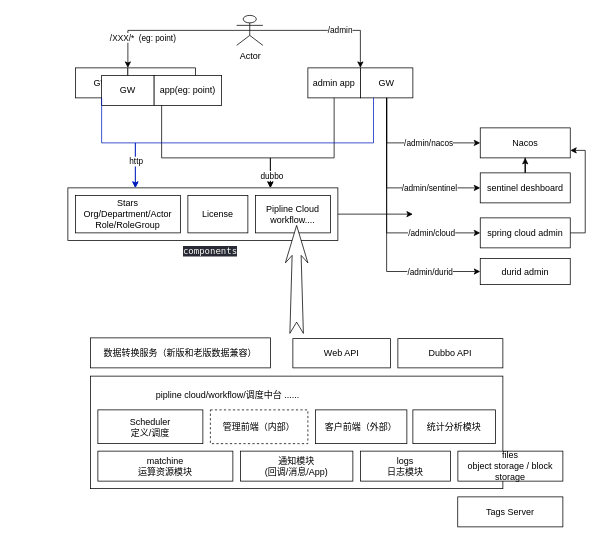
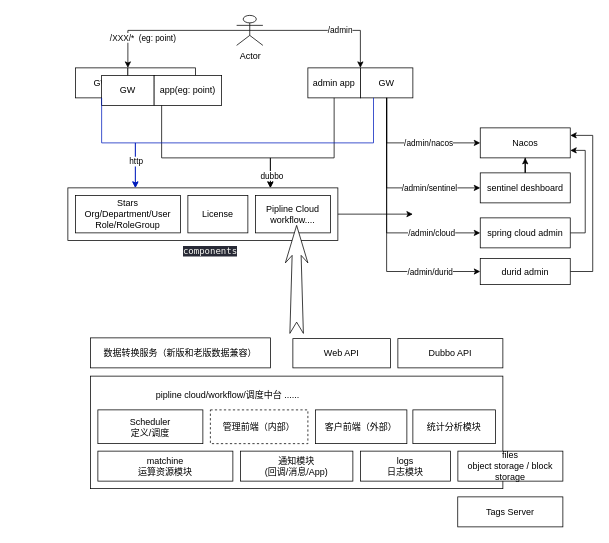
  <mxCell id="0" />
  <mxCell id="1" parent="0" />
  <mxCell id="2" value="Nacos" style="rounded=0;whiteSpace=wrap;html=1;" parent="1" vertex="1"><mxGeometry x="639.83" y="170" width="120" height="40" as="geometry" /></mxCell>
  <mxCell id="3" style="edgeStyle=orthogonalEdgeStyle;rounded=0;orthogonalLoop=1;jettySize=auto;html=1;exitX=1;exitY=0.5;exitDx=0;exitDy=0;entryX=1;entryY=0.75;entryDx=0;entryDy=0;" parent="1" source="4" target="2" edge="1"><mxGeometry relative="1" as="geometry" /></mxCell>
  <mxCell id="4" value="spring cloud&amp;nbsp;admin" style="rounded=0;whiteSpace=wrap;html=1;" parent="1" vertex="1"><mxGeometry x="639.83" y="290" width="120" height="40" as="geometry" /></mxCell>
  <mxCell id="5" style="edgeStyle=orthogonalEdgeStyle;rounded=0;orthogonalLoop=1;jettySize=auto;html=1;exitX=0.5;exitY=1;exitDx=0;exitDy=0;entryX=0;entryY=0.5;entryDx=0;entryDy=0;" parent="1" source="21" target="2" edge="1"><mxGeometry relative="1" as="geometry" /></mxCell>
  <mxCell id="6" value="/admin/nacos" style="edgeLabel;html=1;align=center;verticalAlign=middle;resizable=0;points=[];" parent="5" vertex="1" connectable="0"><mxGeometry x="0.557" y="-2" relative="1" as="geometry"><mxPoint x="-29" y="-2" as="offset" /></mxGeometry></mxCell>
  <mxCell id="7" style="edgeStyle=orthogonalEdgeStyle;rounded=0;orthogonalLoop=1;jettySize=auto;html=1;exitX=0.5;exitY=0.5;exitDx=0;exitDy=0;exitPerimeter=0;entryX=0;entryY=0;entryDx=0;entryDy=0;" parent="1" source="10" target="21" edge="1"><mxGeometry relative="1" as="geometry" /></mxCell>
  <mxCell id="8" value="/admin" style="edgeLabel;html=1;align=center;verticalAlign=middle;resizable=0;points=[];" parent="7" vertex="1" connectable="0"><mxGeometry x="0.273" y="1" relative="1" as="geometry"><mxPoint x="-6" as="offset" /></mxGeometry></mxCell>
  <mxCell id="9" value="/XXX/*&amp;nbsp; (eg: point)" style="edgeStyle=orthogonalEdgeStyle;rounded=0;orthogonalLoop=1;jettySize=auto;html=1;exitX=0.5;exitY=0.5;exitDx=0;exitDy=0;exitPerimeter=0;entryX=1;entryY=0;entryDx=0;entryDy=0;" parent="1" source="10" target="14" edge="1"><mxGeometry x="0.343" y="10" relative="1" as="geometry"><mxPoint as="offset" /></mxGeometry></mxCell>
  <mxCell id="10" value="Actor" style="shape=umlActor;verticalLabelPosition=bottom;verticalAlign=top;html=1;outlineConnect=0;" parent="1" vertex="1"><mxGeometry x="315" y="20" width="35" height="40" as="geometry" /></mxCell>
  <mxCell id="11" style="edgeStyle=orthogonalEdgeStyle;rounded=0;orthogonalLoop=1;jettySize=auto;html=1;exitX=0.5;exitY=0;exitDx=0;exitDy=0;" parent="1" source="12" target="2" edge="1"><mxGeometry relative="1" as="geometry" /></mxCell>
  <mxCell id="12" value="sentinel deshboard" style="rounded=0;whiteSpace=wrap;html=1;" parent="1" vertex="1"><mxGeometry x="639.83" y="230" width="120" height="40" as="geometry" /></mxCell>
  <mxCell id="13" value="" style="group" parent="1" vertex="1" connectable="0"><mxGeometry x="100" y="90" width="195" height="50" as="geometry" /></mxCell>
  <mxCell id="14" value="GW" style="rounded=0;whiteSpace=wrap;html=1;" parent="13" vertex="1"><mxGeometry width="70" height="40" as="geometry" /></mxCell>
  <mxCell id="15" value="app(eg: point)" style="rounded=0;whiteSpace=wrap;html=1;" parent="13" vertex="1"><mxGeometry x="70" width="90" height="40" as="geometry" /></mxCell>
  <mxCell id="16" value="" style="group" parent="13" vertex="1" connectable="0"><mxGeometry x="35" y="10" width="160" height="40" as="geometry" /></mxCell>
  <mxCell id="17" value="GW" style="rounded=0;whiteSpace=wrap;html=1;" parent="16" vertex="1"><mxGeometry width="70" height="40" as="geometry" /></mxCell>
  <mxCell id="18" value="app(eg: point)" style="rounded=0;whiteSpace=wrap;html=1;" parent="16" vertex="1"><mxGeometry x="70" width="90" height="40" as="geometry" /></mxCell>
  <mxCell id="19" value="" style="group" parent="1" vertex="1" connectable="0"><mxGeometry x="410" y="90" width="140" height="40" as="geometry" /></mxCell>
  <mxCell id="20" value="admin app" style="rounded=0;whiteSpace=wrap;html=1;" parent="19" vertex="1"><mxGeometry width="70" height="40" as="geometry" /></mxCell>
  <mxCell id="21" value="GW" style="rounded=0;whiteSpace=wrap;html=1;" parent="19" vertex="1"><mxGeometry x="70" width="70" height="40" as="geometry" /></mxCell>
  <mxCell id="22" style="edgeStyle=orthogonalEdgeStyle;rounded=0;orthogonalLoop=1;jettySize=auto;html=1;exitX=0.5;exitY=1;exitDx=0;exitDy=0;entryX=0;entryY=0.5;entryDx=0;entryDy=0;" parent="1" source="21" target="12" edge="1"><mxGeometry relative="1" as="geometry" /></mxCell>
  <mxCell id="23" value="/admin/sentinel" style="edgeLabel;html=1;align=center;verticalAlign=middle;resizable=0;points=[];" parent="22" vertex="1" connectable="0"><mxGeometry x="0.74" y="-2" relative="1" as="geometry"><mxPoint x="-37" y="-2" as="offset" /></mxGeometry></mxCell>
  <mxCell id="24" style="edgeStyle=orthogonalEdgeStyle;rounded=0;orthogonalLoop=1;jettySize=auto;html=1;exitX=0.5;exitY=1;exitDx=0;exitDy=0;entryX=0;entryY=0.5;entryDx=0;entryDy=0;" parent="1" source="21" target="4" edge="1"><mxGeometry relative="1" as="geometry" /></mxCell>
  <mxCell id="25" value="/admin/cloud" style="edgeLabel;html=1;align=center;verticalAlign=middle;resizable=0;points=[];" parent="24" vertex="1" connectable="0"><mxGeometry x="0.447" y="-1" relative="1" as="geometry"><mxPoint x="18" y="-1" as="offset" /></mxGeometry></mxCell>
+ <mxCell id="26" style="edgeStyle=orthogonalEdgeStyle;rounded=0;orthogonalLoop=1;jettySize=auto;html=1;exitX=1;exitY=0.5;exitDx=0;exitDy=0;entryX=1;entryY=0.25;entryDx=0;entryDy=0;" parent="1" source="27" target="2" edge="1"><mxGeometry relative="1" as="geometry"><Array as="points"><mxPoint x="789.83" y="362" /><mxPoint x="789.83" y="180" /></Array></mxGeometry></mxCell>
  <mxCell id="27" value="durid admin" style="rounded=0;whiteSpace=wrap;html=1;" parent="1" vertex="1"><mxGeometry x="639.83" y="344" width="120" height="35" as="geometry" /></mxCell>
  <mxCell id="28" style="edgeStyle=orthogonalEdgeStyle;rounded=0;orthogonalLoop=1;jettySize=auto;html=1;exitX=0.5;exitY=1;exitDx=0;exitDy=0;entryX=0;entryY=0.5;entryDx=0;entryDy=0;" parent="1" source="21" target="27" edge="1"><mxGeometry relative="1" as="geometry" /></mxCell>
  <mxCell id="29" value="/admin/durid" style="edgeLabel;html=1;align=center;verticalAlign=middle;resizable=0;points=[];" parent="28" vertex="1" connectable="0"><mxGeometry x="0.519" y="-2" relative="1" as="geometry"><mxPoint x="18" y="-2" as="offset" /></mxGeometry></mxCell>
  <mxCell id="30" value="" style="edgeStyle=orthogonalEdgeStyle;rounded=0;orthogonalLoop=1;jettySize=auto;html=1;exitX=0.5;exitY=1;exitDx=0;exitDy=0;entryX=0.25;entryY=0;entryDx=0;entryDy=0;fillColor=#0050ef;strokeColor=#001DBC;" parent="1" source="14" target="34" edge="1"><mxGeometry relative="1" as="geometry"><mxPoint x="30" y="220" as="targetPoint" /></mxGeometry></mxCell>
  <mxCell id="31" value="" style="group;container=1;" parent="1" vertex="1" connectable="0"><mxGeometry x="20" y="250" width="430" height="104" as="geometry"><mxRectangle x="200" y="240" width="50" height="40" as="alternateBounds" /></mxGeometry></mxCell>
  <mxCell id="32" value="&lt;pre style=&quot;color: rgb(248 , 248 , 242) ; font-family: &amp;#34;jetbrains mono&amp;#34; , monospace ; font-size: 9pt&quot;&gt;&lt;span style=&quot;background-color: rgb(40 , 42 , 54)&quot;&gt;components&lt;/span&gt;&lt;/pre&gt;" style="text;html=1;strokeColor=none;fillColor=none;align=center;verticalAlign=middle;whiteSpace=wrap;rounded=0;" parent="31" vertex="1"><mxGeometry x="230" y="70" width="60" height="30" as="geometry" /></mxCell>
  <mxCell id="33" value="" style="group" parent="31" vertex="1" connectable="0"><mxGeometry x="70" width="360" height="70" as="geometry" /></mxCell>
  <mxCell id="34" value="" style="rounded=0;whiteSpace=wrap;html=1;" parent="33" vertex="1"><mxGeometry width="360" height="70" as="geometry" /></mxCell>
- <mxCell id="35" value="Stars&lt;br&gt;Org/Department/Actor&lt;br&gt;Role/RoleGroup" style="rounded=0;whiteSpace=wrap;html=1;" parent="33" vertex="1"><mxGeometry x="10" y="10" width="140" height="50" as="geometry" /></mxCell>
+ <mxCell id="35" value="Stars&lt;br&gt;Org/Department/User&lt;br&gt;Role/RoleGroup" style="rounded=0;whiteSpace=wrap;html=1;" parent="33" vertex="1"><mxGeometry x="10" y="10" width="140" height="50" as="geometry" /></mxCell>
  <mxCell id="36" value="License" style="rounded=0;whiteSpace=wrap;html=1;" parent="33" vertex="1"><mxGeometry x="160" y="10" width="80" height="50" as="geometry" /></mxCell>
  <mxCell id="37" value="Pipline Cloud&lt;br&gt;workflow...." style="rounded=0;whiteSpace=wrap;html=1;" parent="33" vertex="1"><mxGeometry x="250" y="10" width="100" height="50" as="geometry" /></mxCell>
  <mxCell id="38" style="edgeStyle=orthogonalEdgeStyle;rounded=0;orthogonalLoop=1;jettySize=auto;html=1;entryX=0.75;entryY=0;entryDx=0;entryDy=0;" parent="1" target="34" edge="1"><mxGeometry relative="1" as="geometry"><mxPoint x="215" y="140" as="sourcePoint" /><Array as="points"><mxPoint x="215" y="210" /><mxPoint x="360" y="210" /></Array></mxGeometry></mxCell>
  <mxCell id="39" style="edgeStyle=orthogonalEdgeStyle;rounded=0;orthogonalLoop=1;jettySize=auto;html=1;exitX=0.5;exitY=1;exitDx=0;exitDy=0;" parent="1" source="20" edge="1"><mxGeometry relative="1" as="geometry"><mxPoint x="360" y="250" as="targetPoint" /><Array as="points"><mxPoint x="445" y="210" /><mxPoint x="360" y="210" /></Array></mxGeometry></mxCell>
  <mxCell id="40" value="dubbo" style="edgeLabel;html=1;align=center;verticalAlign=middle;resizable=0;points=[];" parent="39" vertex="1" connectable="0"><mxGeometry x="0.836" y="1" relative="1" as="geometry"><mxPoint as="offset" /></mxGeometry></mxCell>
  <mxCell id="41" style="edgeStyle=orthogonalEdgeStyle;rounded=0;orthogonalLoop=1;jettySize=auto;html=1;exitX=0.25;exitY=1;exitDx=0;exitDy=0;entryX=0.25;entryY=0;entryDx=0;entryDy=0;fillColor=#0050ef;strokeColor=#001DBC;" parent="1" source="21" target="34" edge="1"><mxGeometry relative="1" as="geometry"><Array as="points"><mxPoint x="498" y="190" /><mxPoint x="180" y="190" /></Array></mxGeometry></mxCell>
  <mxCell id="42" value="http" style="edgeLabel;html=1;align=center;verticalAlign=middle;resizable=0;points=[];" parent="41" vertex="1" connectable="0"><mxGeometry x="0.836" relative="1" as="geometry"><mxPoint as="offset" /></mxGeometry></mxCell>
  <mxCell id="43" style="edgeStyle=orthogonalEdgeStyle;rounded=0;orthogonalLoop=1;jettySize=auto;html=1;exitX=1;exitY=0.5;exitDx=0;exitDy=0;" parent="1" source="34" edge="1"><mxGeometry relative="1" as="geometry"><Array as="points"><mxPoint x="510" y="285" /><mxPoint x="510" y="285" /></Array><mxPoint x="550" y="285" as="targetPoint" /></mxGeometry></mxCell>
  <mxCell id="44" value="" style="group" parent="1" vertex="1" connectable="0"><mxGeometry x="120" y="501" width="550" height="150" as="geometry" /></mxCell>
  <mxCell id="45" value="" style="rounded=0;whiteSpace=wrap;html=1;" parent="44" vertex="1"><mxGeometry width="550" height="150" as="geometry" /></mxCell>
  <mxCell id="46" value="Scheduler&lt;br&gt;定义/调度" style="rounded=0;whiteSpace=wrap;html=1;" parent="44" vertex="1"><mxGeometry x="10" y="45" width="140" height="45" as="geometry" /></mxCell>
  <mxCell id="47" value="files&lt;br&gt;object storage / block storage" style="rounded=0;whiteSpace=wrap;html=1;" parent="44" vertex="1"><mxGeometry x="490" y="100" width="140" height="40" as="geometry" /></mxCell>
  <mxCell id="48" value="logs&lt;br&gt;日志模块" style="rounded=0;whiteSpace=wrap;html=1;" parent="44" vertex="1"><mxGeometry x="360" y="100" width="120" height="40" as="geometry" /></mxCell>
  <mxCell id="49" value="统计分析模块" style="rounded=0;whiteSpace=wrap;html=1;" parent="44" vertex="1"><mxGeometry x="430" y="45" width="110" height="45" as="geometry" /></mxCell>
  <mxCell id="50" value="通知模块&lt;br&gt;(回调/消息/App)" style="rounded=0;whiteSpace=wrap;html=1;" parent="44" vertex="1"><mxGeometry x="200" y="100" width="150" height="40" as="geometry" /></mxCell>
  <mxCell id="51" value="matchine&lt;br&gt;运算资源模块" style="rounded=0;whiteSpace=wrap;html=1;" parent="44" vertex="1"><mxGeometry x="10" y="100" width="180" height="40" as="geometry" /></mxCell>
  <mxCell id="52" value="管理前端（内部）" style="rounded=0;whiteSpace=wrap;html=1;dashed=1;" parent="44" vertex="1"><mxGeometry x="160" y="45" width="130" height="45" as="geometry" /></mxCell>
  <mxCell id="53" value="客户前端（外部）" style="rounded=0;whiteSpace=wrap;html=1;" parent="44" vertex="1"><mxGeometry x="300" y="45" width="122" height="45" as="geometry" /></mxCell>
  <mxCell id="54" value="pipline cloud/workflow/调度中台 ......&amp;nbsp;" style="text;html=1;strokeColor=none;fillColor=none;align=center;verticalAlign=middle;whiteSpace=wrap;rounded=0;" parent="44" vertex="1"><mxGeometry x="20" y="10" width="330" height="30" as="geometry" /></mxCell>
  <mxCell id="55" value="Tags Server" style="rounded=0;whiteSpace=wrap;html=1;" parent="1" vertex="1"><mxGeometry x="609.83" y="662" width="140.17" height="40" as="geometry" /></mxCell>
  <mxCell id="56" value="" style="html=1;shadow=0;dashed=0;align=center;verticalAlign=middle;shape=mxgraph.arrows2.stylisedArrow;dy=0.6;dx=40;notch=15;feather=0.4;direction=north;" parent="1" vertex="1"><mxGeometry x="380" y="300" width="30" height="144" as="geometry" /></mxCell>
  <mxCell id="57" value="数据转换服务（新版和老版数据兼容）" style="rounded=0;whiteSpace=wrap;html=1;" parent="1" vertex="1"><mxGeometry x="120" y="450" width="240" height="40" as="geometry" /></mxCell>
  <mxCell id="58" value="Web API" style="rounded=0;whiteSpace=wrap;html=1;" parent="1" vertex="1"><mxGeometry x="390" y="451" width="130" height="39" as="geometry" /></mxCell>
  <mxCell id="59" value="Dubbo API" style="rounded=0;whiteSpace=wrap;html=1;" parent="1" vertex="1"><mxGeometry x="530" y="451" width="140" height="39" as="geometry" /></mxCell>
